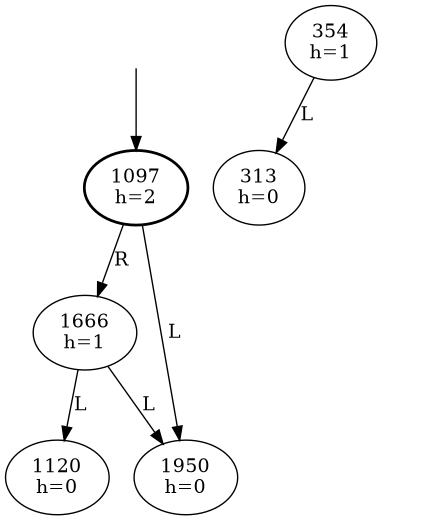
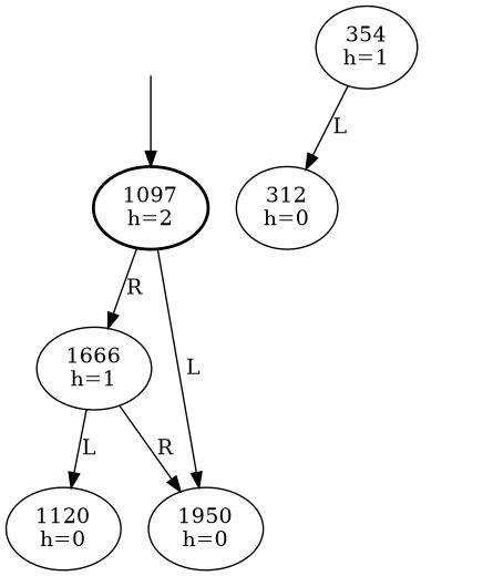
  digraph {
    DUMMY [style=invis]
    n2 [label="1097\nh=2" penwidth=2]
    n3 [label="1666\nh=1"]
    n4 [label="1950\nh=0"]
    n5 [label="354\nh=1"]
-   n6 [label="313\nh=0"]
+   n6 [label="312\nh=0"]
    R_354 [style=invis]
    n8 [label="1120\nh=0"]
    DUMMY -> n2
    n2 -> n3 [label=R]
    n2 -> n4 [label=L]
-   n3 -> n4 [label=L]
+   n3 -> n4 [label=R]
    n3 -> n8 [label=L]
    n5 -> n6 [label=L]
    n5 -> R_354 [style=invis]
  }
